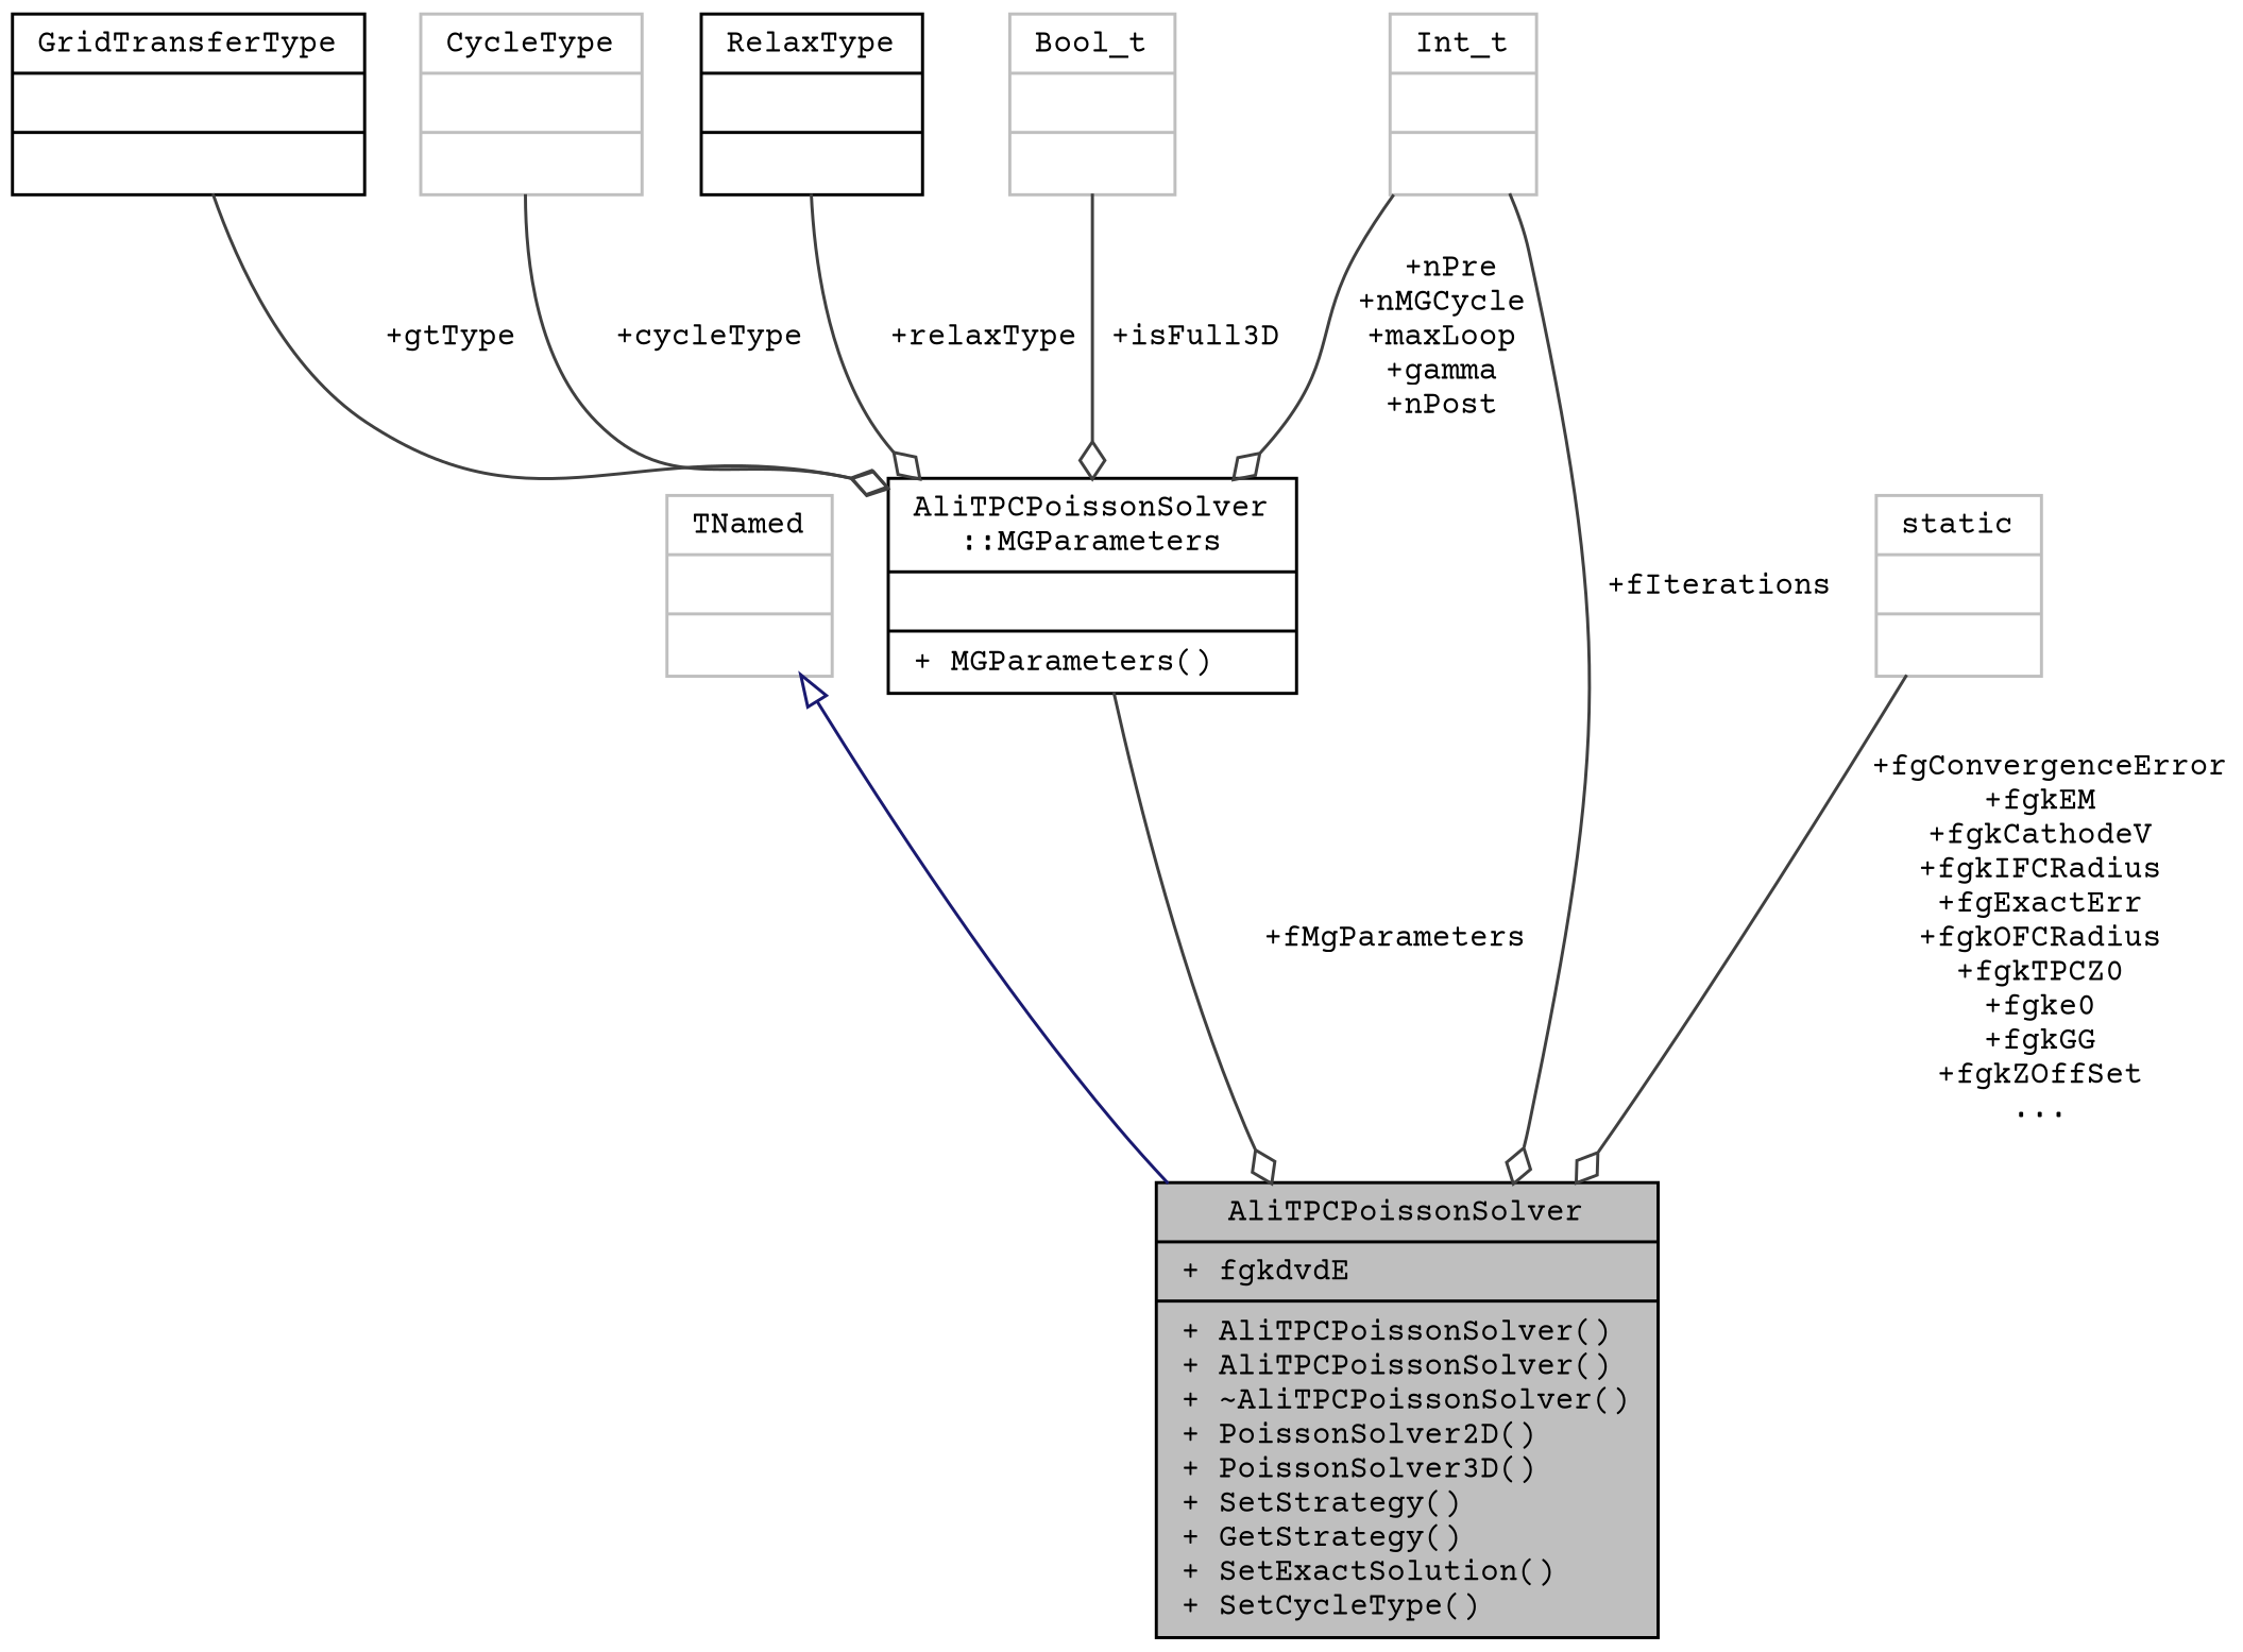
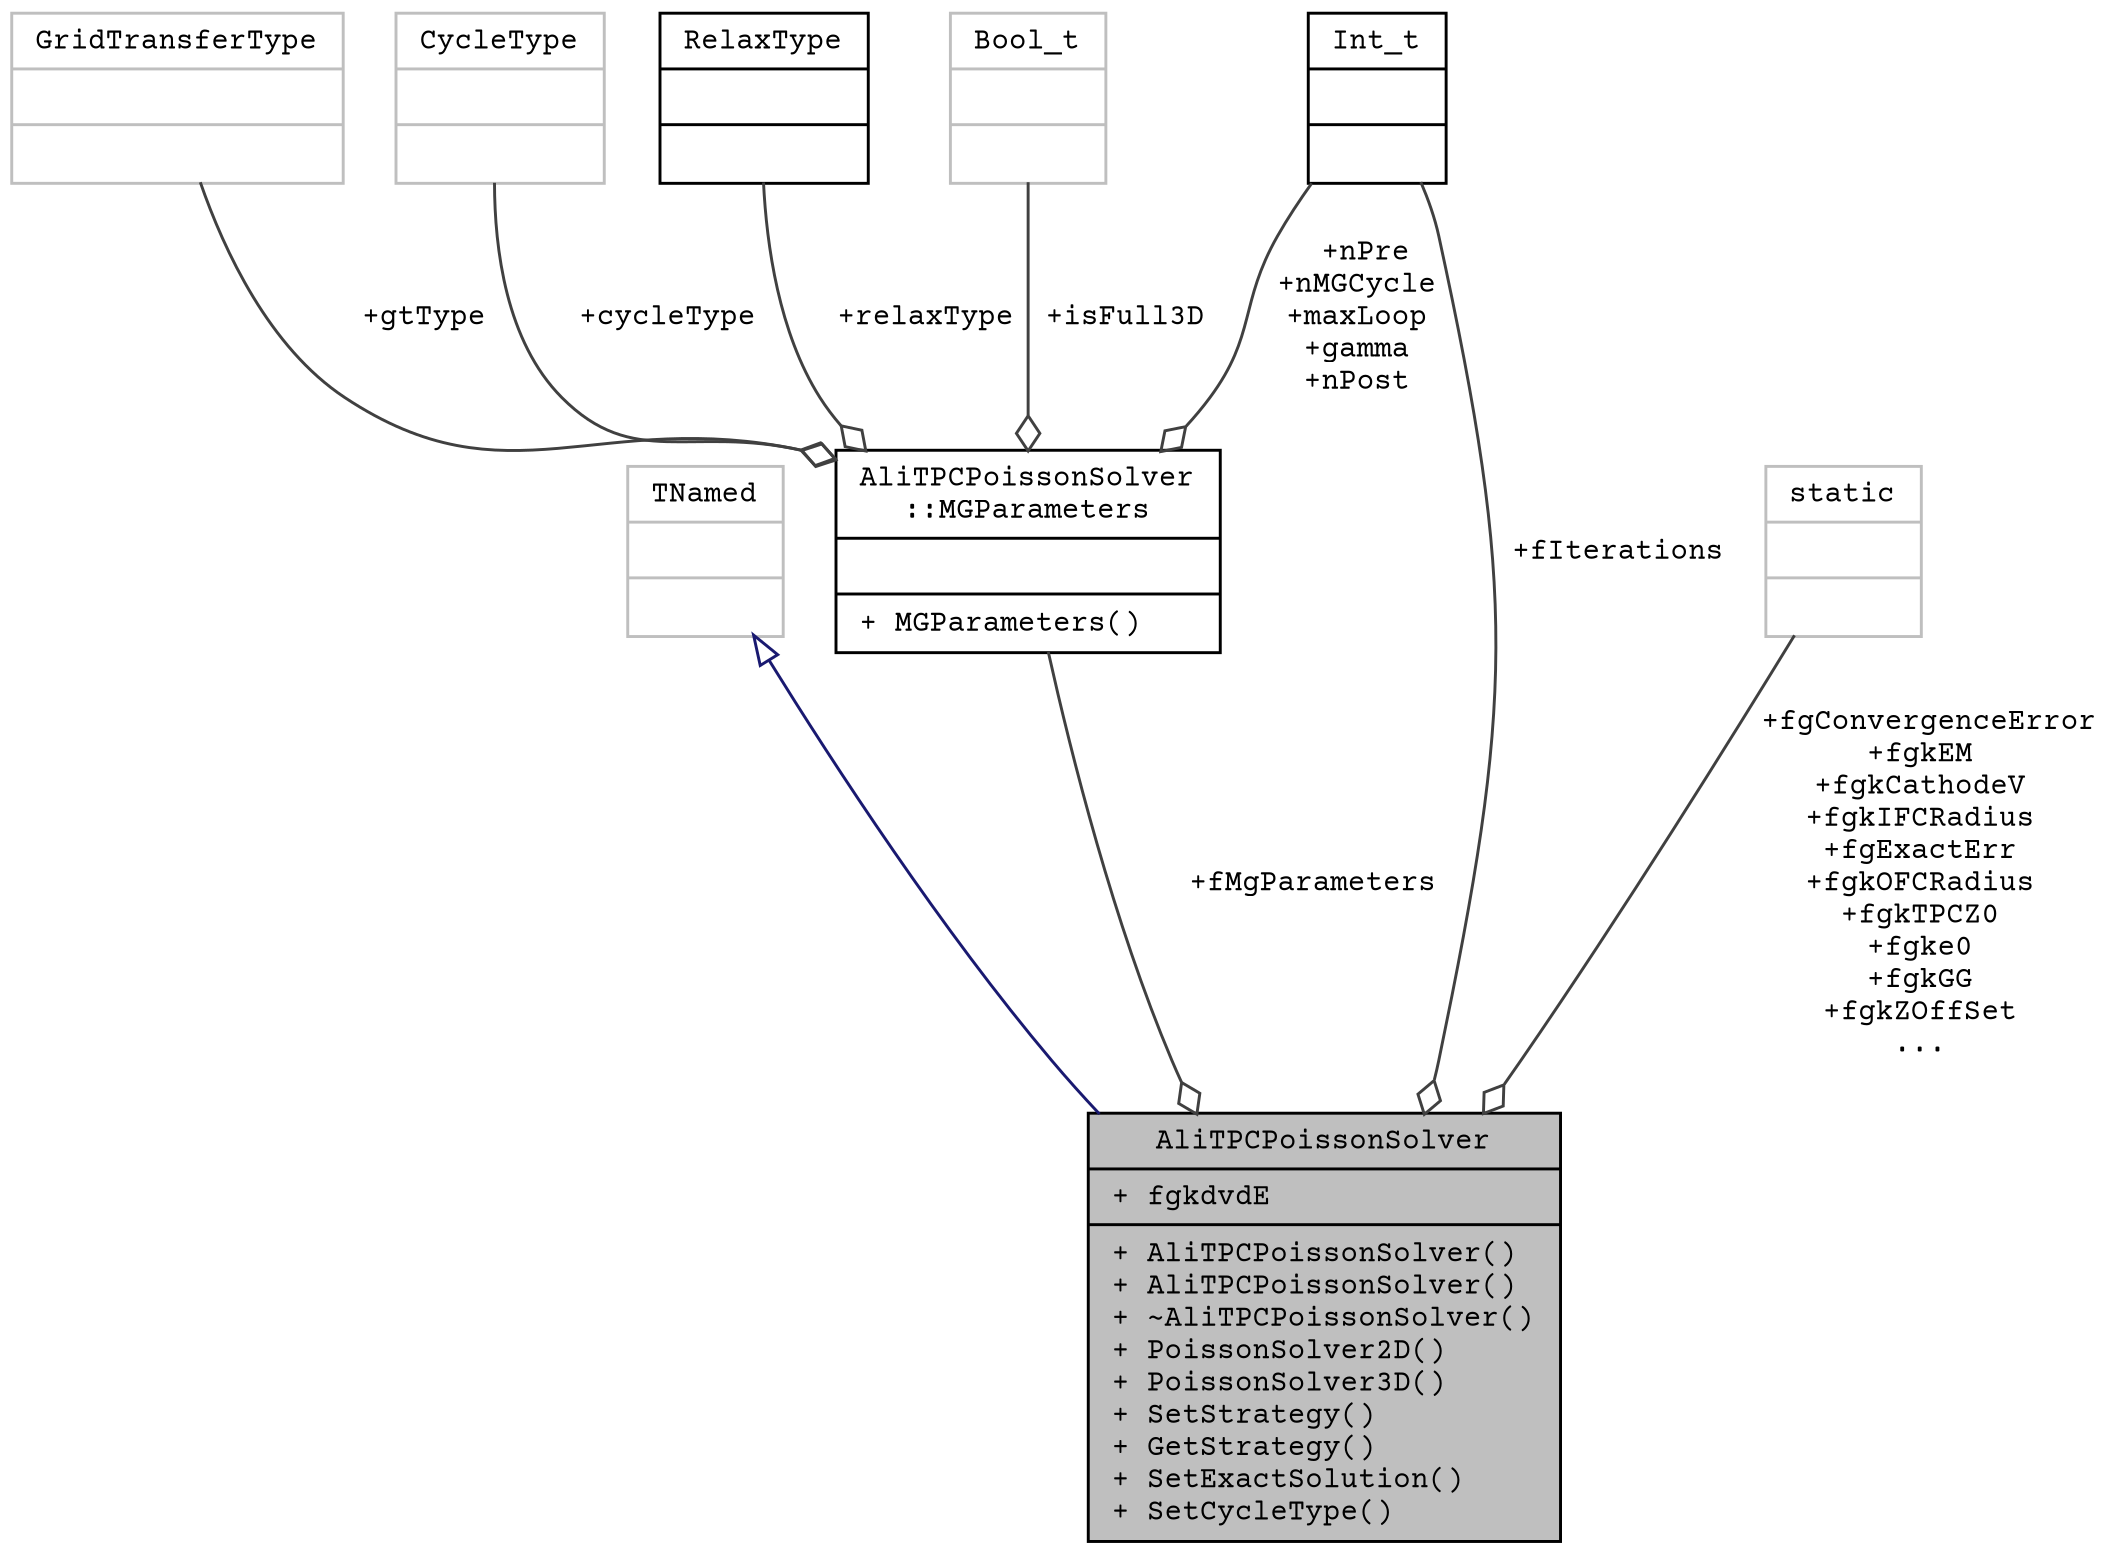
  digraph {
    fontname="Courier Prime"
    node [color=grey75 fontname="Courier Prime" fontsize=10 shape=record]
    edge [color=grey25 fontname="Courier Prime" fontsize=10 labelfontname=Helvetica labelfontsize=10 style=solid arrowhead=odiamond]
    n1 [color=black fillcolor=grey75 fontcolor=black height=0.2 label="{AliTPCPoissonSolver\n|+ fgkdvdE\l|+ AliTPCPoissonSolver()\l+ AliTPCPoissonSolver()\l+ ~AliTPCPoissonSolver()\l+ PoissonSolver2D()\l+ PoissonSolver3D()\l+ SetStrategy()\l+ GetStrategy()\l+ SetExactSolution()\l+ SetCycleType()\l}" style=filled width=0.4]
    n2 [height=0.2 label="{TNamed\n||}" width=0.4]
    n3 [color=black height=0.2 label="{AliTPCPoissonSolver\l::MGParameters\n||+ MGParameters()\l}" width=0.4]
-   n4 [color=black height=0.2 label="{GridTransferType\n||}" width=0.4]
+   n4 [height=0.2 label="{GridTransferType\n||}" width=0.4]
    n5 [height=0.2 label="{CycleType\n||}" width=0.4]
    n6 [color=black height=0.2 label="{RelaxType\n||}" width=0.4]
    n7 [height=0.2 label="{Bool_t\n||}" width=0.4]
-   n8 [height=0.2 label="{Int_t\n||}" width=0.4]
+   n8 [color=black height=0.2 label="{Int_t\n||}" width=0.4]
    n9 [height=0.2 label="{static\n||}" width=0.4]
    n2 -> n1 [arrowtail=onormal color=midnightblue dir=back arrowhead=""]
    n3 -> n1 [label=" +fMgParameters"]
    n4 -> n3 [label=" +gtType"]
    n5 -> n3 [label=" +cycleType"]
    n6 -> n3 [label=" +relaxType"]
    n7 -> n3 [label=" +isFull3D"]
    n8 -> n1 [label=" +fIterations"]
    n8 -> n3 [label=" +nPre\n+nMGCycle\n+maxLoop\n+gamma\n+nPost"]
    n9 -> n1 [label=" +fgConvergenceError\n+fgkEM\n+fgkCathodeV\n+fgkIFCRadius\n+fgExactErr\n+fgkOFCRadius\n+fgkTPCZ0\n+fgke0\n+fgkGG\n+fgkZOffSet\n..."]
  }
